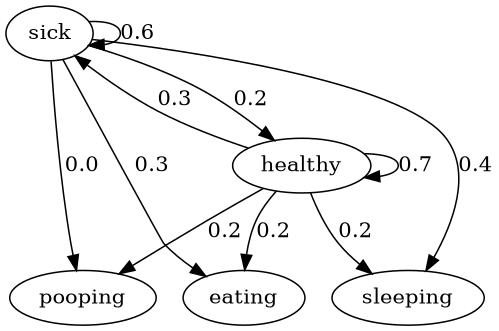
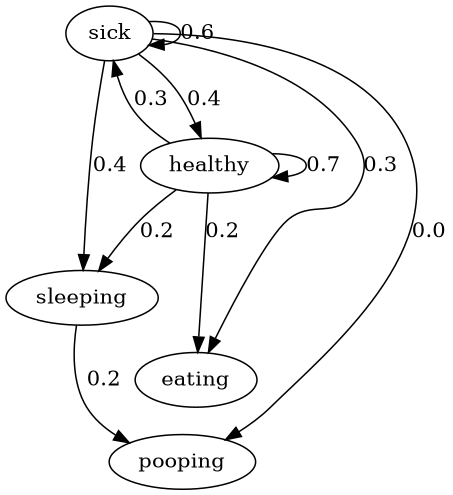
  digraph {
    edge [weight=0.6]
    sick
    pooping
    sleeping
    eating
    healthy
    sick -> sick [label=0.6]
    sick -> pooping [label=0.0 weight=0.5]
    sick -> sleeping [label=0.4 weight=0.4]
    sick -> eating [label=0.3 weight=0.1]
-   sick -> healthy [label=0.2 weight=0.4]
+   sick -> healthy [label=0.4 weight=0.4]
    healthy -> sick [label=0.3 weight=0.3]
-   healthy -> pooping [label=0.2 weight=0.2]
+   sleeping -> pooping [label=0.2 weight=0.2]
    healthy -> sleeping [label=0.2 weight=0.2]
    healthy -> eating [label=0.2]
    healthy -> healthy [label=0.7 weight=0.7]
  }
